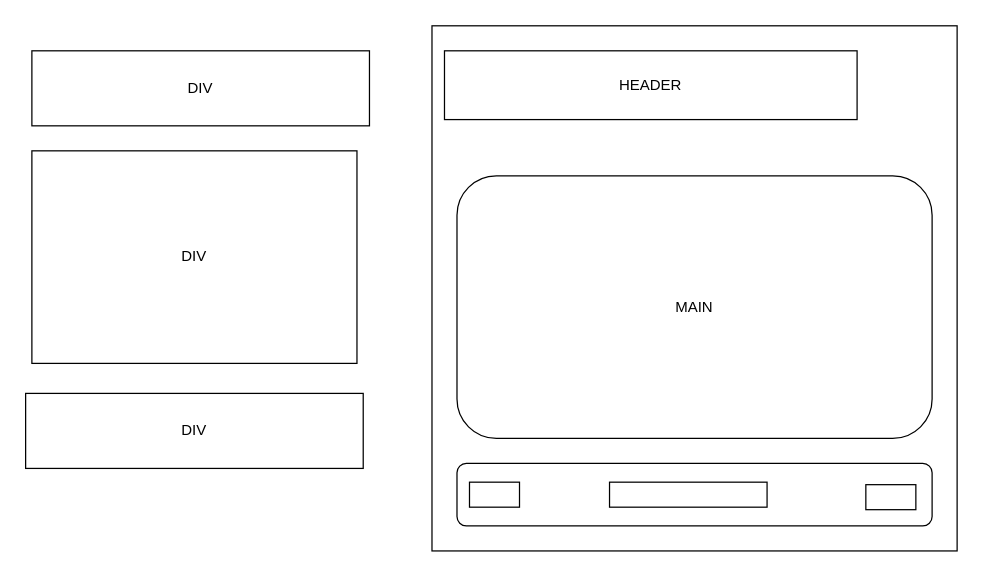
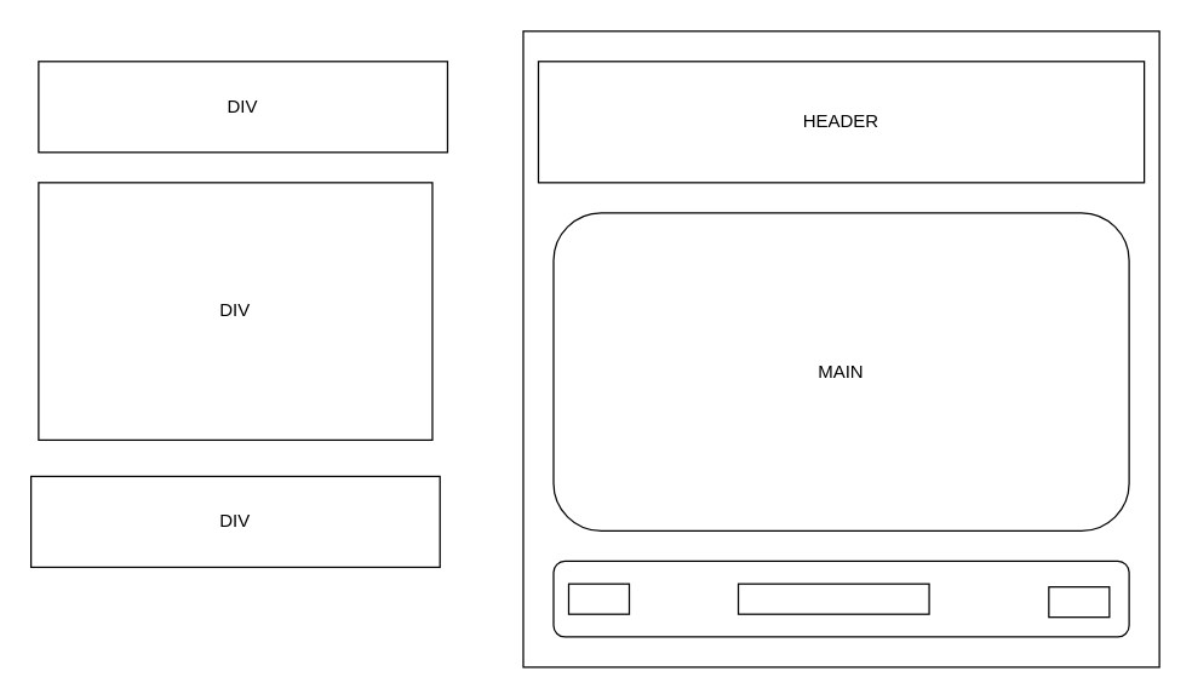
  <mxCell id="0" />
  <mxCell id="1" parent="0" />
  <mxCell id="2" value="" style="whiteSpace=wrap;html=1;aspect=fixed;" vertex="1" parent="1"><mxGeometry x="345" y="20" width="420" height="420" as="geometry" /></mxCell>
- <mxCell id="3" value="HEADER" style="rounded=0;whiteSpace=wrap;html=1;" vertex="1" parent="1"><mxGeometry x="355" y="40" width="330" height="55" as="geometry" /></mxCell>
+ <mxCell id="3" value="HEADER" style="rounded=0;whiteSpace=wrap;html=1;" vertex="1" parent="1"><mxGeometry x="355" y="40" width="400" height="80" as="geometry" /></mxCell>
  <mxCell id="4" value="FOOTER" style="rounded=1;whiteSpace=wrap;html=1;" vertex="1" parent="1"><mxGeometry x="365" y="370" width="380" height="50" as="geometry" /></mxCell>
  <mxCell id="5" value="MAIN" style="rounded=1;whiteSpace=wrap;html=1;" vertex="1" parent="1"><mxGeometry x="365" y="140" width="380" height="210" as="geometry" /></mxCell>
  <mxCell id="6" value="DIV" style="rounded=0;whiteSpace=wrap;html=1;" vertex="1" parent="1"><mxGeometry x="25" y="40" width="270" height="60" as="geometry" /></mxCell>
  <mxCell id="7" value="DIV" style="rounded=0;whiteSpace=wrap;html=1;" vertex="1" parent="1"><mxGeometry x="25" y="120" width="260" height="170" as="geometry" /></mxCell>
  <mxCell id="8" value="DIV" style="rounded=0;whiteSpace=wrap;html=1;" vertex="1" parent="1"><mxGeometry x="20" y="314" width="270" height="60" as="geometry" /></mxCell>
  <mxCell id="9" value="" style="rounded=0;whiteSpace=wrap;html=1;" vertex="1" parent="1"><mxGeometry x="375" y="385" width="40" height="20" as="geometry" /></mxCell>
  <mxCell id="10" value="" style="rounded=0;whiteSpace=wrap;html=1;" vertex="1" parent="1"><mxGeometry x="692" y="387" width="40" height="20" as="geometry" /></mxCell>
  <mxCell id="11" value="" style="rounded=0;whiteSpace=wrap;html=1;" vertex="1" parent="1"><mxGeometry x="487" y="385" width="126" height="20" as="geometry" /></mxCell>
